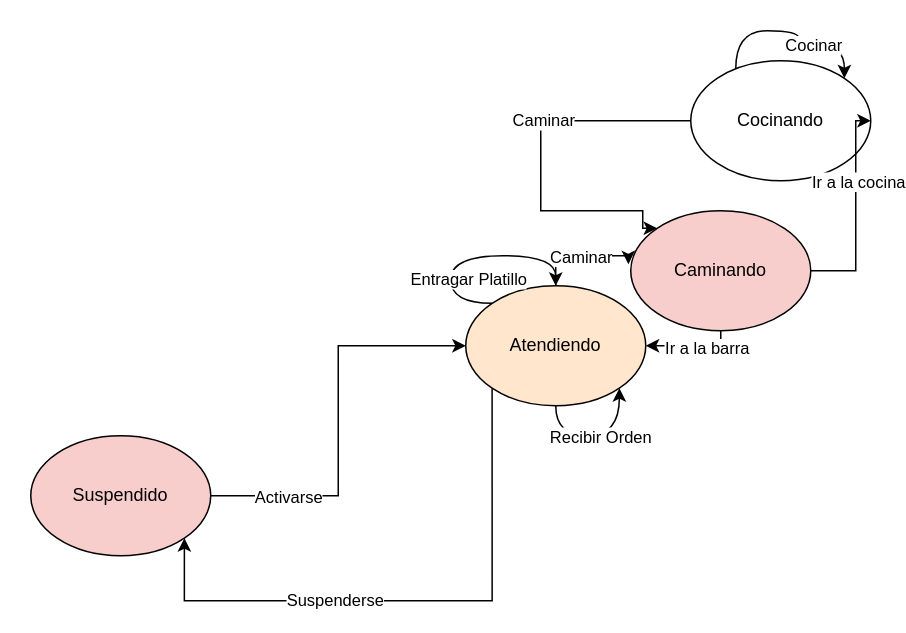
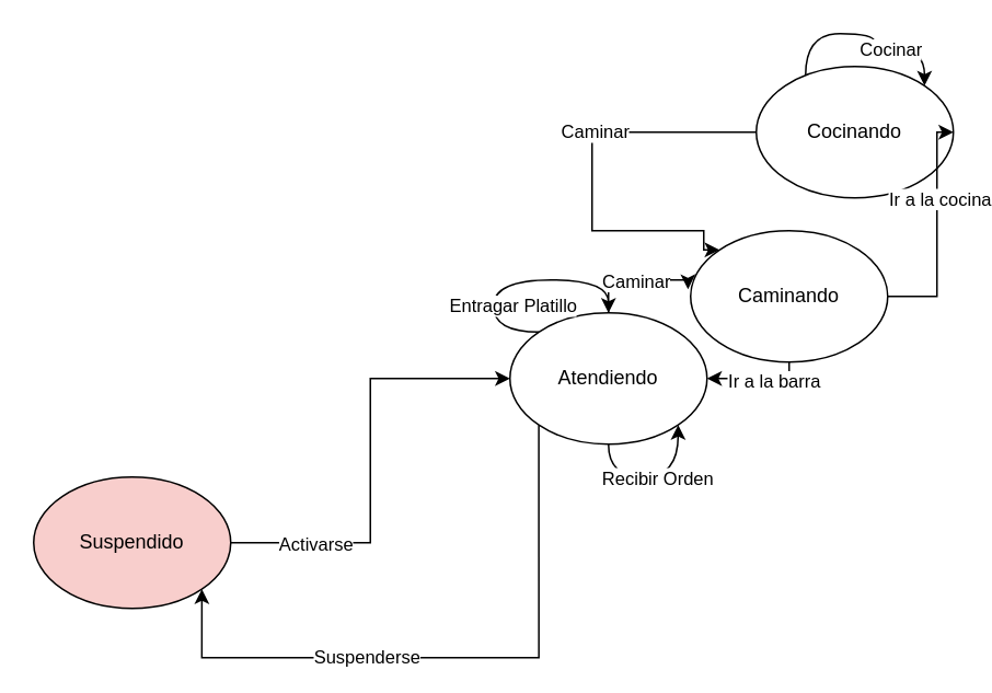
  <mxCell id="0" />
  <mxCell id="1" parent="0" />
  <mxCell id="2" style="edgeStyle=orthogonalEdgeStyle;rounded=0;orthogonalLoop=1;jettySize=auto;html=1;entryX=0;entryY=0.5;entryDx=0;entryDy=0;" edge="1" parent="1" source="4" target="9"><mxGeometry relative="1" as="geometry" /></mxCell>
  <mxCell id="3" value="Activarse" style="edgeLabel;html=1;align=center;verticalAlign=middle;resizable=0;points=[];" vertex="1" connectable="0" parent="2"><mxGeometry x="-0.37" y="35" relative="1" as="geometry"><mxPoint x="1" as="offset" /></mxGeometry></mxCell>
  <mxCell id="4" value="Suspendido" style="ellipse;whiteSpace=wrap;html=1;fillColor=#f8cecc;" vertex="1" parent="1"><mxGeometry x="20" y="290" width="120" height="80" as="geometry" /></mxCell>
  <mxCell id="5" style="edgeStyle=orthogonalEdgeStyle;rounded=0;orthogonalLoop=1;jettySize=auto;html=1;entryX=1;entryY=1;entryDx=0;entryDy=0;exitX=0;exitY=1;exitDx=0;exitDy=0;" edge="1" parent="1" source="9" target="4"><mxGeometry relative="1" as="geometry"><Array as="points"><mxPoint x="328" y="400" /><mxPoint x="122" y="400" /></Array></mxGeometry></mxCell>
  <mxCell id="6" value="Suspenderse" style="edgeLabel;html=1;align=center;verticalAlign=middle;resizable=0;points=[];" vertex="1" connectable="0" parent="5"><mxGeometry x="0.27" y="-1" relative="1" as="geometry"><mxPoint as="offset" /></mxGeometry></mxCell>
  <mxCell id="7" style="edgeStyle=orthogonalEdgeStyle;rounded=0;orthogonalLoop=1;jettySize=auto;html=1;entryX=-0.013;entryY=0.446;entryDx=0;entryDy=0;entryPerimeter=0;" edge="1" parent="1" source="9" target="19"><mxGeometry relative="1" as="geometry" /></mxCell>
  <mxCell id="8" value="Caminar" style="edgeLabel;html=1;align=center;verticalAlign=middle;resizable=0;points=[];" vertex="1" connectable="0" parent="7"><mxGeometry x="-0.026" relative="1" as="geometry"><mxPoint as="offset" /></mxGeometry></mxCell>
- <mxCell id="9" value="Atendiendo" style="ellipse;whiteSpace=wrap;html=1;fillColor=#ffe6cc;" vertex="1" parent="1"><mxGeometry x="310" y="190" width="120" height="80" as="geometry" /></mxCell>
+ <mxCell id="9" value="Atendiendo" style="ellipse;whiteSpace=wrap;html=1;" vertex="1" parent="1"><mxGeometry x="310" y="190" width="120" height="80" as="geometry" /></mxCell>
  <mxCell id="10" style="edgeStyle=orthogonalEdgeStyle;rounded=0;orthogonalLoop=1;jettySize=auto;html=1;entryX=0;entryY=0;entryDx=0;entryDy=0;" edge="1" parent="1" source="14" target="19"><mxGeometry relative="1" as="geometry"><mxPoint x="370" y="120" as="targetPoint" /><Array as="points"><mxPoint x="360" y="80" /><mxPoint x="360" y="140" /><mxPoint x="428" y="140" /></Array></mxGeometry></mxCell>
  <mxCell id="11" value="Caminar" style="edgeLabel;html=1;align=center;verticalAlign=middle;resizable=0;points=[];" vertex="1" connectable="0" parent="10"><mxGeometry x="-0.209" y="-1" relative="1" as="geometry"><mxPoint as="offset" /></mxGeometry></mxCell>
  <mxCell id="12" style="edgeStyle=orthogonalEdgeStyle;curved=1;rounded=0;orthogonalLoop=1;jettySize=auto;html=1;entryX=1;entryY=0;entryDx=0;entryDy=0;" edge="1" parent="1" source="14" target="14"><mxGeometry relative="1" as="geometry"><mxPoint x="510" y="20" as="targetPoint" /><Array as="points"><mxPoint x="490" y="20" /><mxPoint x="532" y="20" /><mxPoint x="532" y="30" /></Array></mxGeometry></mxCell>
  <mxCell id="13" value="Cocinar" style="edgeLabel;html=1;align=center;verticalAlign=middle;resizable=0;points=[];" vertex="1" connectable="0" parent="12"><mxGeometry x="0.35" y="1" relative="1" as="geometry"><mxPoint as="offset" /></mxGeometry></mxCell>
  <mxCell id="14" value="Cocinando" style="ellipse;whiteSpace=wrap;html=1;" vertex="1" parent="1"><mxGeometry x="460" y="40" width="120" height="80" as="geometry" /></mxCell>
  <mxCell id="15" style="edgeStyle=orthogonalEdgeStyle;rounded=0;orthogonalLoop=1;jettySize=auto;html=1;entryX=1;entryY=0.5;entryDx=0;entryDy=0;" edge="1" parent="1" source="19" target="14"><mxGeometry relative="1" as="geometry"><Array as="points"><mxPoint x="570" y="180" /><mxPoint x="570" y="80" /></Array></mxGeometry></mxCell>
  <mxCell id="16" value="Ir a la cocina" style="edgeLabel;html=1;align=center;verticalAlign=middle;resizable=0;points=[];" vertex="1" connectable="0" parent="15"><mxGeometry x="0.286" y="-1" relative="1" as="geometry"><mxPoint as="offset" /></mxGeometry></mxCell>
  <mxCell id="17" style="edgeStyle=orthogonalEdgeStyle;rounded=0;orthogonalLoop=1;jettySize=auto;html=1;entryX=1;entryY=0.5;entryDx=0;entryDy=0;" edge="1" parent="1" source="19" target="9"><mxGeometry relative="1" as="geometry"><Array as="points"><mxPoint x="480" y="230" /></Array></mxGeometry></mxCell>
  <mxCell id="18" value="Ir a la barra" style="edgeLabel;html=1;align=center;verticalAlign=middle;resizable=0;points=[];" vertex="1" connectable="0" parent="17"><mxGeometry x="-0.344" y="1" relative="1" as="geometry"><mxPoint as="offset" /></mxGeometry></mxCell>
- <mxCell id="19" value="Caminando" style="ellipse;whiteSpace=wrap;html=1;fillColor=#f8cecc;" vertex="1" parent="1"><mxGeometry x="420" y="140" width="120" height="80" as="geometry" /></mxCell>
+ <mxCell id="19" value="Caminando" style="ellipse;whiteSpace=wrap;html=1;" vertex="1" parent="1"><mxGeometry x="420" y="140" width="120" height="80" as="geometry" /></mxCell>
  <mxCell id="20" style="edgeStyle=orthogonalEdgeStyle;rounded=0;orthogonalLoop=1;jettySize=auto;html=1;entryX=1;entryY=1;entryDx=0;entryDy=0;curved=1;" edge="1" parent="1" source="9" target="9"><mxGeometry relative="1" as="geometry"><Array as="points"><mxPoint x="370" y="290" /><mxPoint x="412" y="290" /></Array></mxGeometry></mxCell>
  <mxCell id="21" value="Recibir Orden" style="edgeLabel;html=1;align=center;verticalAlign=middle;resizable=0;points=[];" vertex="1" connectable="0" parent="20"><mxGeometry x="0.05" relative="1" as="geometry"><mxPoint as="offset" /></mxGeometry></mxCell>
  <mxCell id="22" style="edgeStyle=orthogonalEdgeStyle;rounded=0;orthogonalLoop=1;jettySize=auto;html=1;exitX=0;exitY=0;exitDx=0;exitDy=0;curved=1;" edge="1" parent="1" source="9"><mxGeometry relative="1" as="geometry"><mxPoint x="370" y="190" as="targetPoint" /><Array as="points"><mxPoint x="300" y="202" /><mxPoint x="300" y="170" /><mxPoint x="370" y="170" /></Array></mxGeometry></mxCell>
  <mxCell id="23" value="Entragar Platillo" style="edgeLabel;html=1;align=center;verticalAlign=middle;resizable=0;points=[];" vertex="1" connectable="0" parent="22"><mxGeometry x="-0.417" y="-11" relative="1" as="geometry"><mxPoint as="offset" /></mxGeometry></mxCell>
